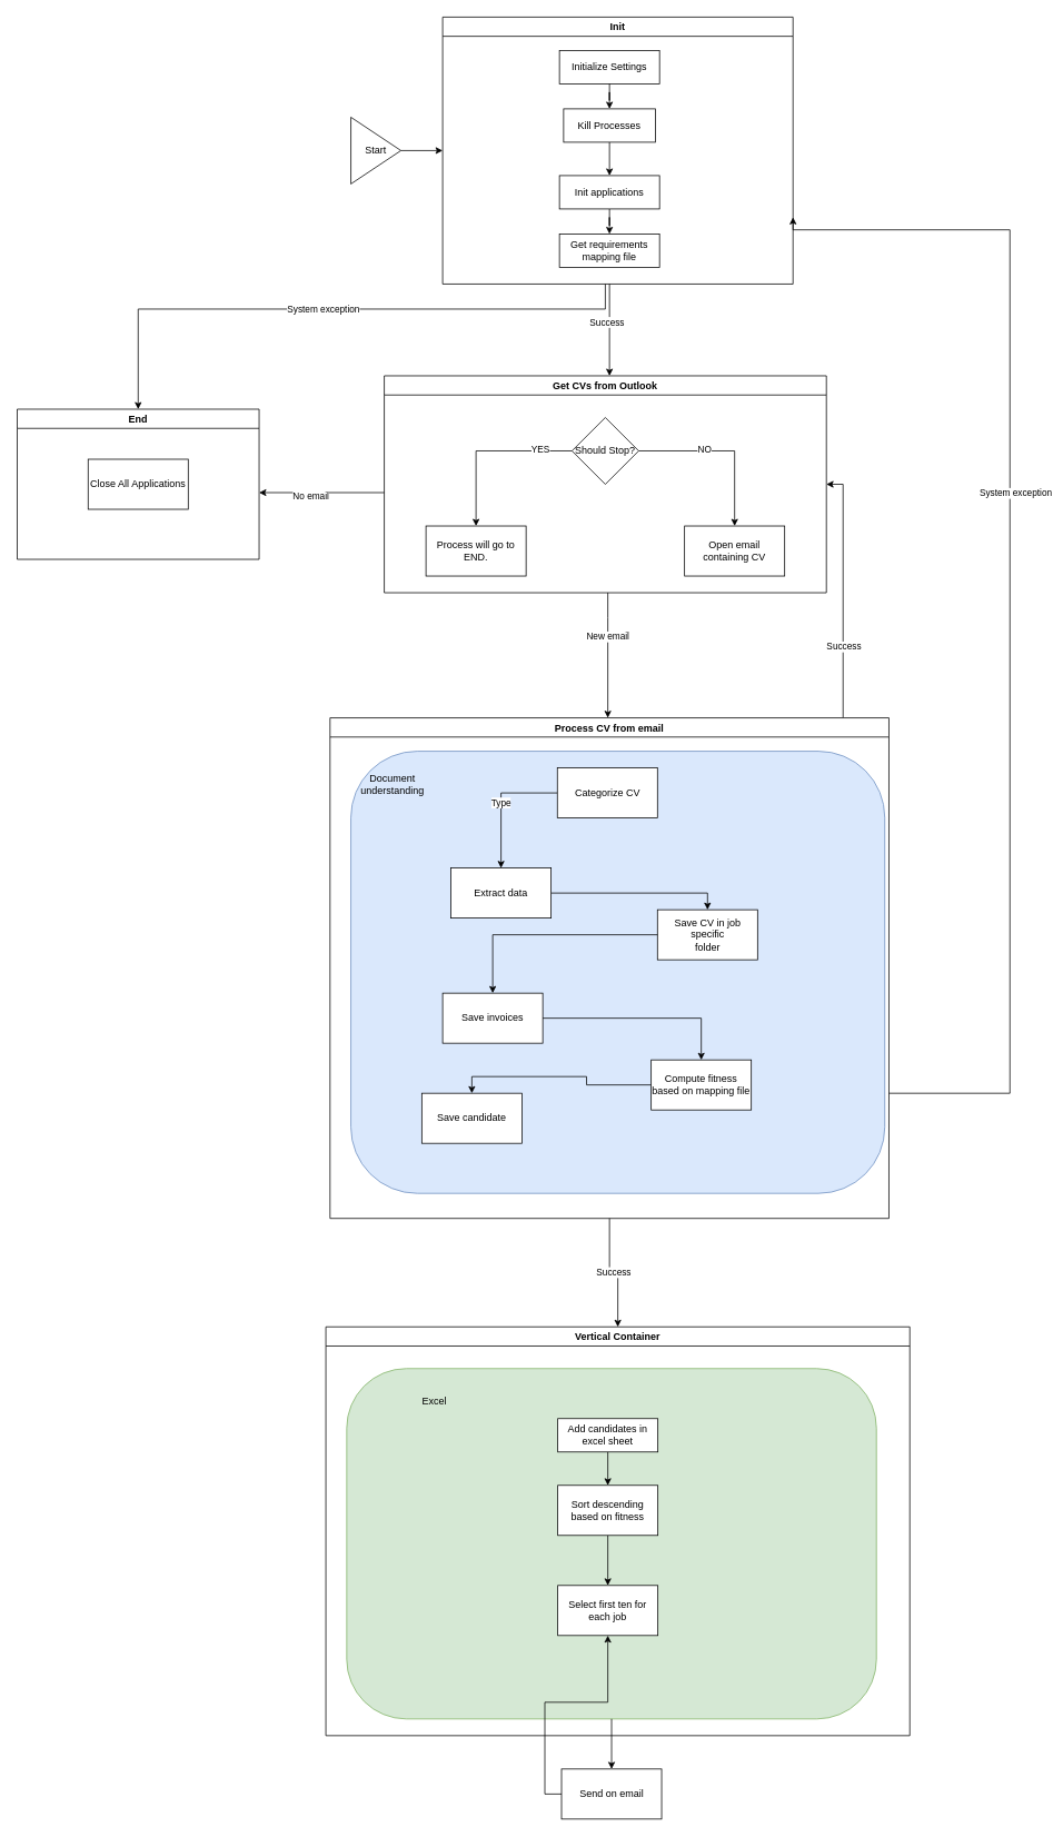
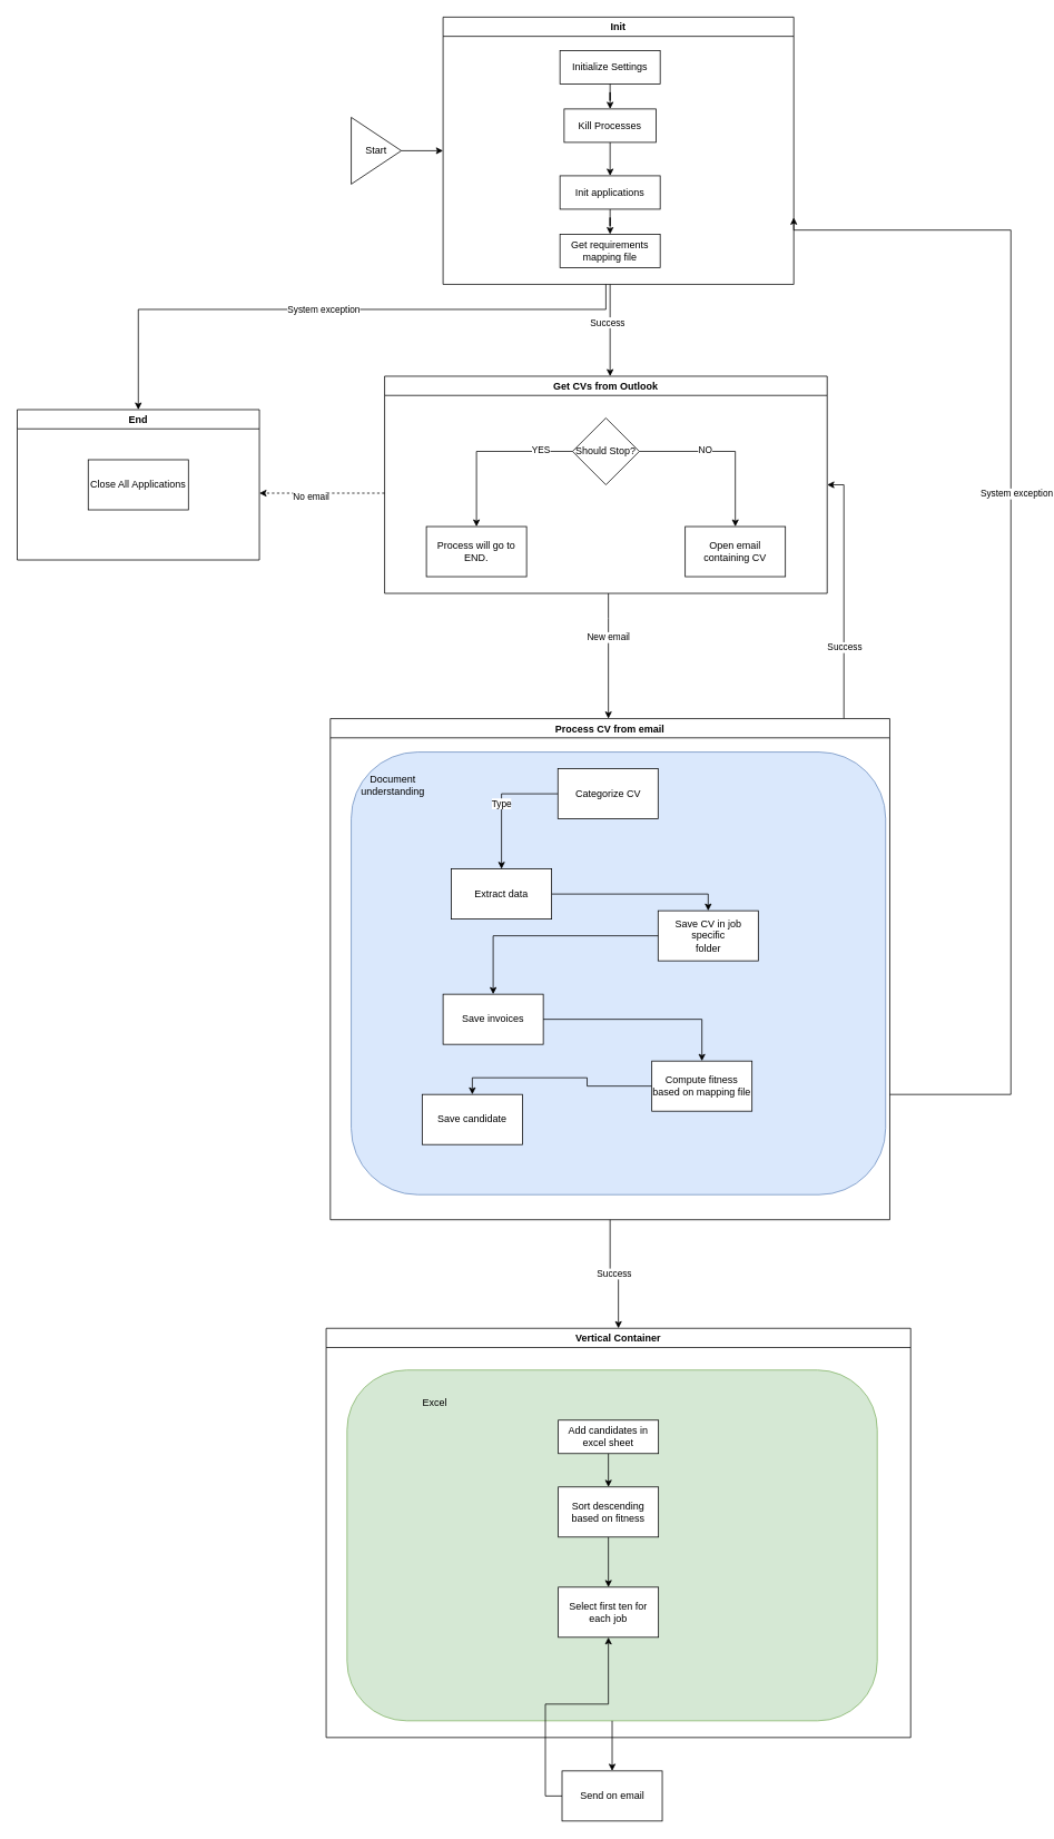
  <mxCell id="0" />
  <mxCell id="1" parent="0" />
  <mxCell id="2" value="" style="edgeStyle=orthogonalEdgeStyle;rounded=0;orthogonalLoop=1;jettySize=auto;html=1;entryX=0;entryY=0.5;entryDx=0;entryDy=0;" parent="1" source="3" target="8" edge="1"><mxGeometry relative="1" as="geometry"><mxPoint x="530" y="220" as="targetPoint" /></mxGeometry></mxCell>
  <mxCell id="3" value="Start" style="triangle;whiteSpace=wrap;html=1;" parent="1" vertex="1"><mxGeometry x="420" y="140" width="60" height="80" as="geometry" /></mxCell>
  <mxCell id="4" value="" style="edgeStyle=orthogonalEdgeStyle;rounded=0;orthogonalLoop=1;jettySize=auto;html=1;" parent="1" source="8" target="20" edge="1"><mxGeometry relative="1" as="geometry"><Array as="points"><mxPoint x="730" y="370" /><mxPoint x="730" y="370" /></Array></mxGeometry></mxCell>
  <mxCell id="5" value="Success" style="edgeLabel;html=1;align=center;verticalAlign=middle;resizable=0;points=[];" parent="4" vertex="1" connectable="0"><mxGeometry x="-0.183" y="-4" relative="1" as="geometry"><mxPoint as="offset" /></mxGeometry></mxCell>
  <mxCell id="6" style="edgeStyle=orthogonalEdgeStyle;rounded=0;orthogonalLoop=1;jettySize=auto;html=1;entryX=0.5;entryY=0;entryDx=0;entryDy=0;" parent="1" source="8" target="47" edge="1"><mxGeometry relative="1" as="geometry"><Array as="points"><mxPoint x="725" y="370" /><mxPoint x="165" y="370" /></Array></mxGeometry></mxCell>
  <mxCell id="7" value="System exception" style="edgeLabel;html=1;align=center;verticalAlign=middle;resizable=0;points=[];" parent="6" vertex="1" connectable="0"><mxGeometry x="0.039" y="-1" relative="1" as="geometry"><mxPoint as="offset" /></mxGeometry></mxCell>
  <mxCell id="8" value="Init" style="swimlane;" parent="1" vertex="1"><mxGeometry x="530" y="20" width="420" height="320" as="geometry" /></mxCell>
  <mxCell id="9" value="Initialize Settings" style="rounded=0;whiteSpace=wrap;html=1;" parent="8" vertex="1"><mxGeometry x="140" y="40" width="120" height="40" as="geometry" /></mxCell>
  <mxCell id="10" style="edgeStyle=orthogonalEdgeStyle;rounded=0;orthogonalLoop=1;jettySize=auto;html=1;" parent="8" source="11" target="15" edge="1"><mxGeometry relative="1" as="geometry" /></mxCell>
  <mxCell id="11" value="Kill Processes" style="rounded=0;whiteSpace=wrap;html=1;" parent="8" vertex="1"><mxGeometry x="145" y="110" width="110" height="40" as="geometry" /></mxCell>
  <mxCell id="12" value="" style="edgeStyle=orthogonalEdgeStyle;rounded=0;orthogonalLoop=1;jettySize=auto;html=1;entryX=0.5;entryY=0;entryDx=0;entryDy=0;" parent="8" source="9" target="11" edge="1"><mxGeometry relative="1" as="geometry"><mxPoint x="205" y="110" as="targetPoint" /></mxGeometry></mxCell>
  <mxCell id="13" value="&lt;div&gt;Get requirements mapping file&lt;/div&gt;" style="rounded=0;whiteSpace=wrap;html=1;" parent="8" vertex="1"><mxGeometry x="140" y="260" width="120" height="40" as="geometry" /></mxCell>
  <mxCell id="14" style="edgeStyle=orthogonalEdgeStyle;rounded=0;orthogonalLoop=1;jettySize=auto;html=1;entryX=0.5;entryY=0;entryDx=0;entryDy=0;" parent="8" source="15" target="13" edge="1"><mxGeometry relative="1" as="geometry" /></mxCell>
  <mxCell id="15" value="Init applications" style="rounded=0;whiteSpace=wrap;html=1;" parent="8" vertex="1"><mxGeometry x="140" y="190" width="120" height="40" as="geometry" /></mxCell>
  <mxCell id="16" value="" style="edgeStyle=orthogonalEdgeStyle;rounded=0;orthogonalLoop=1;jettySize=auto;html=1;" parent="1" source="20" target="33" edge="1"><mxGeometry relative="1" as="geometry"><Array as="points"><mxPoint x="728" y="740" /><mxPoint x="728" y="740" /></Array></mxGeometry></mxCell>
  <mxCell id="17" value="New email" style="edgeLabel;html=1;align=center;verticalAlign=middle;resizable=0;points=[];" parent="16" vertex="1" connectable="0"><mxGeometry x="-0.307" y="-1" relative="1" as="geometry"><mxPoint as="offset" /></mxGeometry></mxCell>
- <mxCell id="18" value="" style="edgeStyle=orthogonalEdgeStyle;rounded=0;orthogonalLoop=1;jettySize=auto;html=1;" parent="1" source="20" target="47" edge="1"><mxGeometry relative="1" as="geometry"><Array as="points"><mxPoint x="390" y="590" /><mxPoint x="390" y="590" /></Array></mxGeometry></mxCell>
+ <mxCell id="18" value="" style="edgeStyle=orthogonalEdgeStyle;rounded=0;orthogonalLoop=1;jettySize=auto;html=1;dashed=1;" parent="1" source="20" target="47" edge="1"><mxGeometry relative="1" as="geometry"><Array as="points"><mxPoint x="390" y="590" /><mxPoint x="390" y="590" /></Array></mxGeometry></mxCell>
  <mxCell id="19" value="No email" style="edgeLabel;html=1;align=center;verticalAlign=middle;resizable=0;points=[];" parent="18" vertex="1" connectable="0"><mxGeometry x="0.201" y="4" relative="1" as="geometry"><mxPoint x="1" as="offset" /></mxGeometry></mxCell>
  <mxCell id="20" value="Get CVs from Outlook" style="swimlane;" parent="1" vertex="1"><mxGeometry x="460" y="450" width="530" height="260" as="geometry" /></mxCell>
  <mxCell id="21" value="Should Stop?" style="rhombus;whiteSpace=wrap;html=1;" parent="20" vertex="1"><mxGeometry x="225" y="50" width="80" height="80" as="geometry" /></mxCell>
  <mxCell id="22" value="Process will go to END." style="rounded=0;whiteSpace=wrap;html=1;" parent="20" vertex="1"><mxGeometry x="50" y="180" width="120" height="60" as="geometry" /></mxCell>
  <mxCell id="23" value="Open email containing CV" style="whiteSpace=wrap;html=1;" parent="20" vertex="1"><mxGeometry x="360" y="180" width="120" height="60" as="geometry" /></mxCell>
  <mxCell id="24" value="" style="edgeStyle=orthogonalEdgeStyle;rounded=0;orthogonalLoop=1;jettySize=auto;html=1;" parent="20" source="21" target="23" edge="1"><mxGeometry relative="1" as="geometry" /></mxCell>
  <mxCell id="25" value="NO" style="edgeLabel;html=1;align=center;verticalAlign=middle;resizable=0;points=[];" parent="24" vertex="1" connectable="0"><mxGeometry x="-0.24" y="3" relative="1" as="geometry"><mxPoint as="offset" /></mxGeometry></mxCell>
  <mxCell id="26" style="edgeStyle=orthogonalEdgeStyle;rounded=0;orthogonalLoop=1;jettySize=auto;html=1;entryX=0.5;entryY=0;entryDx=0;entryDy=0;" parent="20" source="21" target="22" edge="1"><mxGeometry relative="1" as="geometry"><mxPoint x="140" y="180" as="targetPoint" /></mxGeometry></mxCell>
  <mxCell id="27" value="YES" style="edgeLabel;html=1;align=center;verticalAlign=middle;resizable=0;points=[];" parent="26" vertex="1" connectable="0"><mxGeometry x="-0.62" y="-2" relative="1" as="geometry"><mxPoint as="offset" /></mxGeometry></mxCell>
  <mxCell id="28" style="edgeStyle=orthogonalEdgeStyle;rounded=0;orthogonalLoop=1;jettySize=auto;html=1;entryX=1;entryY=0.5;entryDx=0;entryDy=0;" parent="1" source="33" target="20" edge="1"><mxGeometry relative="1" as="geometry"><Array as="points"><mxPoint x="1010" y="580" /></Array></mxGeometry></mxCell>
  <mxCell id="29" value="Success" style="edgeLabel;html=1;align=center;verticalAlign=middle;resizable=0;points=[];" parent="28" vertex="1" connectable="0"><mxGeometry x="-0.425" relative="1" as="geometry"><mxPoint as="offset" /></mxGeometry></mxCell>
  <mxCell id="30" style="edgeStyle=orthogonalEdgeStyle;rounded=0;orthogonalLoop=1;jettySize=auto;html=1;entryX=1;entryY=0.75;entryDx=0;entryDy=0;" parent="1" source="33" target="8" edge="1"><mxGeometry relative="1" as="geometry"><Array as="points"><mxPoint x="1210" y="1310" /><mxPoint x="1210" y="275" /><mxPoint x="950" y="275" /></Array></mxGeometry></mxCell>
  <mxCell id="31" value="System exception" style="edgeLabel;html=1;align=center;verticalAlign=middle;resizable=0;points=[];" parent="30" vertex="1" connectable="0"><mxGeometry x="0.189" y="-6" relative="1" as="geometry"><mxPoint as="offset" /></mxGeometry></mxCell>
  <mxCell id="32" value="Success" style="edgeStyle=orthogonalEdgeStyle;rounded=0;orthogonalLoop=1;jettySize=auto;html=1;entryX=0.5;entryY=0;entryDx=0;entryDy=0;" edge="1" parent="1" source="33" target="49"><mxGeometry relative="1" as="geometry"><mxPoint x="740" y="1630" as="targetPoint" /><Array as="points"><mxPoint x="730" y="1525" /><mxPoint x="740" y="1525" /></Array></mxGeometry></mxCell>
  <mxCell id="33" value="Process CV from email" style="swimlane;startSize=23;" parent="1" vertex="1"><mxGeometry x="395" y="860" width="670" height="600" as="geometry" /></mxCell>
  <mxCell id="34" value="" style="rounded=1;whiteSpace=wrap;html=1;fillColor=#dae8fc;strokeColor=#6c8ebf;" parent="33" vertex="1"><mxGeometry x="25" y="40" width="640" height="530" as="geometry" /></mxCell>
  <mxCell id="35" value="&lt;div&gt;Save CV in job specific&lt;/div&gt;&lt;div&gt;folder&lt;br&gt;&lt;/div&gt;" style="whiteSpace=wrap;html=1;" parent="33" vertex="1"><mxGeometry x="392.5" y="230" width="120" height="60" as="geometry" /></mxCell>
  <mxCell id="36" value="Save invoices" style="whiteSpace=wrap;html=1;" parent="33" vertex="1"><mxGeometry x="135" y="330" width="120" height="60" as="geometry" /></mxCell>
  <mxCell id="37" value="" style="edgeStyle=orthogonalEdgeStyle;rounded=0;orthogonalLoop=1;jettySize=auto;html=1;" parent="33" source="35" target="36" edge="1"><mxGeometry relative="1" as="geometry" /></mxCell>
  <mxCell id="38" style="edgeStyle=orthogonalEdgeStyle;rounded=0;orthogonalLoop=1;jettySize=auto;html=1;entryX=0.5;entryY=0;entryDx=0;entryDy=0;" edge="1" parent="33" source="39" target="46"><mxGeometry relative="1" as="geometry" /></mxCell>
  <mxCell id="39" value="Compute fitness based on mapping file" style="whiteSpace=wrap;html=1;" parent="33" vertex="1"><mxGeometry x="385" y="410" width="120" height="60" as="geometry" /></mxCell>
  <mxCell id="40" value="" style="edgeStyle=orthogonalEdgeStyle;rounded=0;orthogonalLoop=1;jettySize=auto;html=1;" parent="33" source="36" target="39" edge="1"><mxGeometry relative="1" as="geometry" /></mxCell>
  <mxCell id="41" value="Type" style="edgeStyle=orthogonalEdgeStyle;rounded=0;orthogonalLoop=1;jettySize=auto;html=1;" parent="33" source="42" target="45" edge="1"><mxGeometry relative="1" as="geometry" /></mxCell>
  <mxCell id="42" value="Categorize CV" style="rounded=0;whiteSpace=wrap;html=1;" parent="33" vertex="1"><mxGeometry x="272.5" y="60" width="120" height="60" as="geometry" /></mxCell>
  <mxCell id="43" value="Document understanding" style="text;html=1;strokeColor=none;fillColor=none;align=center;verticalAlign=middle;whiteSpace=wrap;rounded=0;" parent="33" vertex="1"><mxGeometry x="55" y="70" width="40" height="20" as="geometry" /></mxCell>
  <mxCell id="44" style="edgeStyle=orthogonalEdgeStyle;rounded=0;orthogonalLoop=1;jettySize=auto;html=1;entryX=0.5;entryY=0;entryDx=0;entryDy=0;" parent="33" source="45" target="35" edge="1"><mxGeometry relative="1" as="geometry" /></mxCell>
  <mxCell id="45" value="Extract data" style="whiteSpace=wrap;html=1;" parent="33" vertex="1"><mxGeometry x="145" y="180" width="120" height="60" as="geometry" /></mxCell>
  <mxCell id="46" value="Save candidate" style="rounded=0;whiteSpace=wrap;html=1;" vertex="1" parent="33"><mxGeometry x="110" y="450" width="120" height="60" as="geometry" /></mxCell>
  <mxCell id="47" value="End" style="swimlane;" parent="1" vertex="1"><mxGeometry x="20" y="490" width="290" height="180" as="geometry" /></mxCell>
  <mxCell id="48" value="Close All Applications" style="rounded=0;whiteSpace=wrap;html=1;" parent="47" vertex="1"><mxGeometry x="85" y="60" width="120" height="60" as="geometry" /></mxCell>
  <mxCell id="49" value="Vertical Container" style="swimlane;" vertex="1" parent="1"><mxGeometry x="390" y="1590" width="700" height="490" as="geometry" /></mxCell>
  <mxCell id="50" value="" style="group" parent="49" vertex="1" connectable="0"><mxGeometry x="35" y="70" width="635" height="420" as="geometry" /></mxCell>
  <mxCell id="51" value="" style="rounded=1;whiteSpace=wrap;html=1;fillColor=#d5e8d4;strokeColor=#82b366;arcSize=17;" parent="50" vertex="1"><mxGeometry x="-10" y="-20" width="635" height="420" as="geometry" /></mxCell>
  <mxCell id="52" value="Excel " style="text;html=1;strokeColor=none;fillColor=none;align=center;verticalAlign=middle;whiteSpace=wrap;rounded=0;" parent="50" vertex="1"><mxGeometry x="22.5" y="10" width="145" height="20" as="geometry" /></mxCell>
  <mxCell id="53" style="edgeStyle=orthogonalEdgeStyle;rounded=0;orthogonalLoop=1;jettySize=auto;html=1;exitX=0.5;exitY=1;exitDx=0;exitDy=0;entryX=0.5;entryY=0;entryDx=0;entryDy=0;" edge="1" parent="50" source="54" target="56"><mxGeometry relative="1" as="geometry" /></mxCell>
  <mxCell id="54" value="Add candidates in excel sheet" style="rounded=0;whiteSpace=wrap;html=1;" vertex="1" parent="50"><mxGeometry x="243" y="40" width="120" height="40" as="geometry" /></mxCell>
  <mxCell id="55" style="edgeStyle=orthogonalEdgeStyle;rounded=0;orthogonalLoop=1;jettySize=auto;html=1;exitX=0.5;exitY=1;exitDx=0;exitDy=0;" edge="1" parent="50" source="56" target="57"><mxGeometry relative="1" as="geometry" /></mxCell>
  <mxCell id="56" value="Sort descending based on fitness" style="rounded=0;whiteSpace=wrap;html=1;" vertex="1" parent="50"><mxGeometry x="243" y="120" width="120" height="60" as="geometry" /></mxCell>
  <mxCell id="57" value="Select first ten for each job" style="rounded=0;whiteSpace=wrap;html=1;" vertex="1" parent="50"><mxGeometry x="243" y="240" width="120" height="60" as="geometry" /></mxCell>
  <mxCell id="58" style="edgeStyle=orthogonalEdgeStyle;rounded=0;orthogonalLoop=1;jettySize=auto;html=1;exitX=0;exitY=0.5;exitDx=0;exitDy=0;" edge="1" parent="1" source="59" target="57"><mxGeometry relative="1" as="geometry" /></mxCell>
  <mxCell id="59" value="Send on email" style="rounded=0;whiteSpace=wrap;html=1;" vertex="1" parent="1"><mxGeometry x="672.5" y="2120" width="120" height="60" as="geometry" /></mxCell>
  <mxCell id="60" style="edgeStyle=orthogonalEdgeStyle;rounded=0;orthogonalLoop=1;jettySize=auto;html=1;entryX=0.5;entryY=0;entryDx=0;entryDy=0;" edge="1" parent="1" source="51" target="59"><mxGeometry relative="1" as="geometry" /></mxCell>
